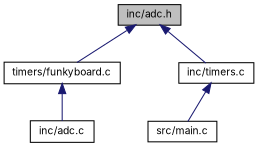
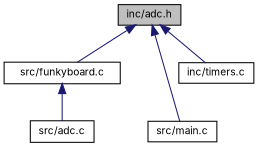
  digraph {
    fontname=Inter
    node [color=black fillcolor=white fontname=Inter fontsize=10 shape=record style=filled]
    edge [color=midnightblue dir=back fontname=Inter fontsize=10 labelfontname=Helvetica labelfontsize=10 style=solid]
    n1 [fillcolor=grey75 fontcolor=black height=0.2 label="inc/adc.h" width=0.4]
-   n2 [height=0.2 label="timers/funkyboard.c" width=0.4]
+   n2 [height=0.2 label="src/funkyboard.c" width=0.4]
    n3 [height=0.2 label="src/main.c" width=0.4]
    n4 [height=0.2 label="inc/timers.c" width=0.4]
-   n5 [height=0.2 label="inc/adc.c" width=0.4]
+   n5 [height=0.2 label="src/adc.c" width=0.4]
    n1 -> n2
-   n4 -> n3
+   n1 -> n3
    n1 -> n4
    n2 -> n5
  }
